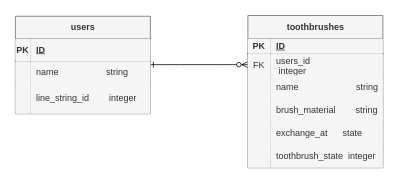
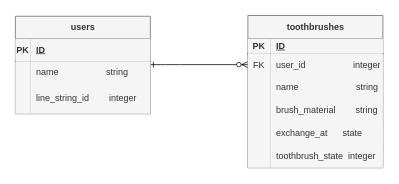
  <mxCell id="0" />
  <mxCell id="1" parent="0" />
  <mxCell id="2" value="" style="edgeStyle=entityRelationEdgeStyle;endArrow=ERzeroToMany;startArrow=ERone;endFill=1;startFill=0;" parent="1" edge="1"><mxGeometry width="100" height="100" relative="1" as="geometry"><mxPoint x="200" y="85.5" as="sourcePoint" /><mxPoint x="330" y="85.5" as="targetPoint" /></mxGeometry></mxCell>
  <mxCell id="3" value="users" style="shape=table;startSize=30;container=1;collapsible=1;childLayout=tableLayout;fixedRows=1;rowLines=0;fontStyle=1;align=center;resizeLast=1;html=1;fillColor=#f5f5f5;fontColor=#333333;strokeColor=#666666;" parent="1" vertex="1"><mxGeometry x="20" y="21" width="180" height="130" as="geometry" /></mxCell>
  <mxCell id="4" value="" style="shape=tableRow;horizontal=0;startSize=0;swimlaneHead=0;swimlaneBody=0;fillColor=none;collapsible=0;dropTarget=0;points=[[0,0.5],[1,0.5]];portConstraint=eastwest;top=0;left=0;right=0;bottom=1;strokeColor=#000000;" parent="3" vertex="1"><mxGeometry y="30" width="180" height="30" as="geometry" /></mxCell>
  <mxCell id="5" value="PK" style="shape=partialRectangle;connectable=0;fillColor=#f5f5f5;top=0;left=0;bottom=0;right=0;fontStyle=1;overflow=hidden;whiteSpace=wrap;html=1;fontColor=#333333;strokeColor=#666666;" parent="4" vertex="1"><mxGeometry width="20" height="30" as="geometry"><mxRectangle width="20" height="30" as="alternateBounds" /></mxGeometry></mxCell>
  <mxCell id="6" value="ID" style="shape=partialRectangle;connectable=0;fillColor=#f5f5f5;top=0;left=0;bottom=0;right=0;align=left;spacingLeft=6;fontStyle=5;overflow=hidden;whiteSpace=wrap;html=1;fontColor=#333333;strokeColor=#666666;" parent="4" vertex="1"><mxGeometry x="20" width="160" height="30" as="geometry"><mxRectangle width="160" height="30" as="alternateBounds" /></mxGeometry></mxCell>
  <mxCell id="7" value="" style="shape=tableRow;horizontal=0;startSize=0;swimlaneHead=0;swimlaneBody=0;fillColor=none;collapsible=0;dropTarget=0;points=[[0,0.5],[1,0.5]];portConstraint=eastwest;top=0;left=0;right=0;bottom=0;" parent="3" vertex="1"><mxGeometry y="60" width="180" height="30" as="geometry" /></mxCell>
  <mxCell id="8" value="" style="shape=partialRectangle;connectable=0;fillColor=#f5f5f5;top=0;left=0;bottom=0;right=0;editable=1;overflow=hidden;whiteSpace=wrap;html=1;fontColor=#333333;strokeColor=#666666;" parent="7" vertex="1"><mxGeometry width="20" height="30" as="geometry"><mxRectangle width="20" height="30" as="alternateBounds" /></mxGeometry></mxCell>
  <mxCell id="9" value="name&amp;nbsp; &amp;nbsp; &amp;nbsp; &amp;nbsp; &amp;nbsp; &amp;nbsp; &amp;nbsp; &amp;nbsp; &amp;nbsp; &amp;nbsp;string" style="shape=partialRectangle;connectable=0;fillColor=#f5f5f5;top=0;left=0;bottom=0;right=0;align=left;spacingLeft=6;overflow=hidden;whiteSpace=wrap;html=1;fontColor=#333333;strokeColor=#666666;" parent="7" vertex="1"><mxGeometry x="20" width="160" height="30" as="geometry"><mxRectangle width="160" height="30" as="alternateBounds" /></mxGeometry></mxCell>
  <mxCell id="10" value="" style="shape=tableRow;horizontal=0;startSize=0;swimlaneHead=0;swimlaneBody=0;fillColor=none;collapsible=0;dropTarget=0;points=[[0,0.5],[1,0.5]];portConstraint=eastwest;top=0;left=0;right=0;bottom=0;" parent="3" vertex="1"><mxGeometry y="90" width="180" height="40" as="geometry" /></mxCell>
  <mxCell id="11" value="" style="shape=partialRectangle;connectable=0;fillColor=#f5f5f5;top=0;left=0;bottom=0;right=0;editable=1;overflow=hidden;whiteSpace=wrap;html=1;fontColor=#333333;strokeColor=#666666;" parent="10" vertex="1"><mxGeometry width="20" height="40" as="geometry"><mxRectangle width="20" height="40" as="alternateBounds" /></mxGeometry></mxCell>
  <mxCell id="12" value="line_string_id&amp;nbsp; &amp;nbsp; &amp;nbsp; &amp;nbsp; integer" style="shape=partialRectangle;connectable=0;fillColor=#f5f5f5;top=0;left=0;bottom=0;right=0;align=left;spacingLeft=6;overflow=hidden;whiteSpace=wrap;html=1;fontColor=#333333;strokeColor=#666666;" parent="10" vertex="1"><mxGeometry x="20" width="160" height="40" as="geometry"><mxRectangle width="160" height="40" as="alternateBounds" /></mxGeometry></mxCell>
  <mxCell id="13" value="toothbrushes" style="shape=table;startSize=31;container=1;collapsible=1;childLayout=tableLayout;fixedRows=1;rowLines=0;fontStyle=1;align=center;resizeLast=1;html=1;swimlaneFillColor=default;fillColor=#f5f5f5;fontColor=#333333;strokeColor=#666666;" parent="1" vertex="1"><mxGeometry x="330" y="20" width="180" height="203" as="geometry" /></mxCell>
  <mxCell id="14" value="" style="shape=tableRow;horizontal=0;startSize=0;swimlaneHead=0;swimlaneBody=0;fillColor=none;collapsible=0;dropTarget=0;points=[[0,0.5],[1,0.5]];portConstraint=eastwest;top=0;left=0;right=0;bottom=1;" parent="13" vertex="1"><mxGeometry y="31" width="180" height="20" as="geometry" /></mxCell>
  <mxCell id="15" value="PK" style="shape=partialRectangle;connectable=0;fillColor=#f5f5f5;top=0;left=0;bottom=0;right=0;fontStyle=1;overflow=hidden;whiteSpace=wrap;html=1;fontColor=#333333;strokeColor=#666666;" parent="14" vertex="1"><mxGeometry width="30" height="20" as="geometry"><mxRectangle width="30" height="20" as="alternateBounds" /></mxGeometry></mxCell>
  <mxCell id="16" value="ID" style="shape=partialRectangle;connectable=0;fillColor=#f5f5f5;top=0;left=0;bottom=0;right=0;align=left;spacingLeft=6;fontStyle=5;overflow=hidden;whiteSpace=wrap;html=1;fontColor=#333333;strokeColor=#666666;" parent="14" vertex="1"><mxGeometry x="30" width="150" height="20" as="geometry"><mxRectangle width="150" height="20" as="alternateBounds" /></mxGeometry></mxCell>
  <mxCell id="17" value="" style="shape=tableRow;horizontal=0;startSize=0;swimlaneHead=0;swimlaneBody=0;fillColor=none;collapsible=0;dropTarget=0;points=[[0,0.5],[1,0.5]];portConstraint=eastwest;top=0;left=0;right=0;bottom=0;" parent="13" vertex="1"><mxGeometry y="51" width="180" height="30" as="geometry" /></mxCell>
  <mxCell id="18" value="FK" style="shape=partialRectangle;connectable=0;fillColor=#f5f5f5;top=0;left=0;bottom=0;right=0;editable=1;overflow=hidden;whiteSpace=wrap;html=1;fontColor=#333333;strokeColor=#666666;" parent="17" vertex="1"><mxGeometry width="30" height="30" as="geometry"><mxRectangle width="30" height="30" as="alternateBounds" /></mxGeometry></mxCell>
- <mxCell id="19" value="users_id&amp;nbsp; &amp;nbsp; &amp;nbsp; &amp;nbsp; &amp;nbsp; &amp;nbsp; &amp;nbsp; &amp;nbsp; &amp;nbsp; &amp;nbsp;integer" style="shape=partialRectangle;connectable=0;fillColor=#f5f5f5;top=0;left=0;bottom=0;right=0;align=left;spacingLeft=6;overflow=hidden;whiteSpace=wrap;html=1;fontColor=#333333;strokeColor=#666666;" parent="17" vertex="1"><mxGeometry x="30" width="150" height="30" as="geometry"><mxRectangle width="150" height="30" as="alternateBounds" /></mxGeometry></mxCell>
+ <mxCell id="19" value="user_id&amp;nbsp; &amp;nbsp; &amp;nbsp; &amp;nbsp; &amp;nbsp; &amp;nbsp; &amp;nbsp; &amp;nbsp; &amp;nbsp; &amp;nbsp;integer" style="shape=partialRectangle;connectable=0;fillColor=#f5f5f5;top=0;left=0;bottom=0;right=0;align=left;spacingLeft=6;overflow=hidden;whiteSpace=wrap;html=1;fontColor=#333333;strokeColor=#666666;" parent="17" vertex="1"><mxGeometry x="30" width="150" height="30" as="geometry"><mxRectangle width="150" height="30" as="alternateBounds" /></mxGeometry></mxCell>
  <mxCell id="20" value="" style="shape=tableRow;horizontal=0;startSize=0;swimlaneHead=0;swimlaneBody=0;fillColor=none;collapsible=0;dropTarget=0;points=[[0,0.5],[1,0.5]];portConstraint=eastwest;top=0;left=0;right=0;bottom=0;" parent="13" vertex="1"><mxGeometry y="81" width="180" height="30" as="geometry" /></mxCell>
  <mxCell id="21" value="" style="shape=partialRectangle;connectable=0;fillColor=#f5f5f5;top=0;left=0;bottom=0;right=0;editable=1;overflow=hidden;whiteSpace=wrap;html=1;fontColor=#333333;strokeColor=#666666;" parent="20" vertex="1"><mxGeometry width="30" height="30" as="geometry"><mxRectangle width="30" height="30" as="alternateBounds" /></mxGeometry></mxCell>
  <mxCell id="22" value="name&amp;nbsp; &amp;nbsp; &amp;nbsp; &amp;nbsp; &amp;nbsp; &amp;nbsp; &amp;nbsp; &amp;nbsp; &amp;nbsp; &amp;nbsp; &amp;nbsp; &amp;nbsp;string" style="shape=partialRectangle;connectable=0;top=0;left=0;bottom=0;right=0;align=left;spacingLeft=6;overflow=hidden;whiteSpace=wrap;html=1;fillColor=#f5f5f5;fontColor=#333333;strokeColor=#666666;" parent="20" vertex="1"><mxGeometry x="30" width="150" height="30" as="geometry"><mxRectangle width="150" height="30" as="alternateBounds" /></mxGeometry></mxCell>
  <mxCell id="23" value="" style="shape=tableRow;horizontal=0;startSize=0;swimlaneHead=0;swimlaneBody=0;fillColor=none;collapsible=0;dropTarget=0;points=[[0,0.5],[1,0.5]];portConstraint=eastwest;top=0;left=0;right=0;bottom=0;" parent="13" vertex="1"><mxGeometry y="111" width="180" height="30" as="geometry" /></mxCell>
  <mxCell id="24" value="" style="shape=partialRectangle;connectable=0;top=0;left=0;bottom=0;right=0;editable=1;overflow=hidden;whiteSpace=wrap;html=1;fillColor=#f5f5f5;fontColor=#333333;strokeColor=#666666;" parent="23" vertex="1"><mxGeometry width="30" height="30" as="geometry"><mxRectangle width="30" height="30" as="alternateBounds" /></mxGeometry></mxCell>
  <mxCell id="25" value="brush_material&amp;nbsp; &amp;nbsp; &amp;nbsp; &amp;nbsp; string" style="shape=partialRectangle;connectable=0;fillColor=#f5f5f5;top=0;left=0;bottom=0;right=0;align=left;spacingLeft=6;overflow=hidden;whiteSpace=wrap;html=1;fontColor=#333333;strokeColor=#666666;" parent="23" vertex="1"><mxGeometry x="30" width="150" height="30" as="geometry"><mxRectangle width="150" height="30" as="alternateBounds" /></mxGeometry></mxCell>
  <mxCell id="26" style="shape=tableRow;horizontal=0;startSize=0;swimlaneHead=0;swimlaneBody=0;fillColor=none;collapsible=0;dropTarget=0;points=[[0,0.5],[1,0.5]];portConstraint=eastwest;top=0;left=0;right=0;bottom=0;" parent="13" vertex="1"><mxGeometry y="141" width="180" height="31" as="geometry" /></mxCell>
  <mxCell id="27" style="shape=partialRectangle;connectable=0;fillColor=#f5f5f5;top=0;left=0;bottom=0;right=0;editable=1;overflow=hidden;whiteSpace=wrap;html=1;fontColor=#333333;strokeColor=#666666;" parent="26" vertex="1"><mxGeometry width="30" height="31" as="geometry"><mxRectangle width="30" height="31" as="alternateBounds" /></mxGeometry></mxCell>
  <mxCell id="28" value="exchange_at&amp;nbsp; &amp;nbsp; &amp;nbsp; state" style="shape=partialRectangle;connectable=0;fillColor=#f5f5f5;top=0;left=0;bottom=0;right=0;align=left;spacingLeft=6;overflow=hidden;whiteSpace=wrap;html=1;fontColor=#333333;strokeColor=#666666;" parent="26" vertex="1"><mxGeometry x="30" width="150" height="31" as="geometry"><mxRectangle width="150" height="31" as="alternateBounds" /></mxGeometry></mxCell>
  <mxCell id="29" style="shape=tableRow;horizontal=0;startSize=0;swimlaneHead=0;swimlaneBody=0;fillColor=none;collapsible=0;dropTarget=0;points=[[0,0.5],[1,0.5]];portConstraint=eastwest;top=0;left=0;right=0;bottom=0;" vertex="1" parent="13"><mxGeometry y="172" width="180" height="31" as="geometry" /></mxCell>
  <mxCell id="30" style="shape=partialRectangle;connectable=0;fillColor=#f5f5f5;top=0;left=0;bottom=0;right=0;editable=1;overflow=hidden;whiteSpace=wrap;html=1;fontColor=#333333;strokeColor=#666666;" vertex="1" parent="29"><mxGeometry width="30" height="31" as="geometry"><mxRectangle width="30" height="31" as="alternateBounds" /></mxGeometry></mxCell>
  <mxCell id="31" value="toothbrush_state&amp;nbsp; integer" style="shape=partialRectangle;connectable=0;fillColor=#f5f5f5;top=0;left=0;bottom=0;right=0;align=left;spacingLeft=6;overflow=hidden;whiteSpace=wrap;html=1;fontColor=#333333;strokeColor=#666666;" vertex="1" parent="29"><mxGeometry x="30" width="150" height="31" as="geometry"><mxRectangle width="150" height="31" as="alternateBounds" /></mxGeometry></mxCell>
